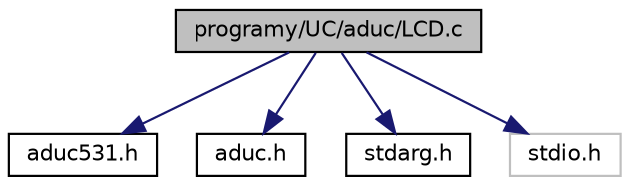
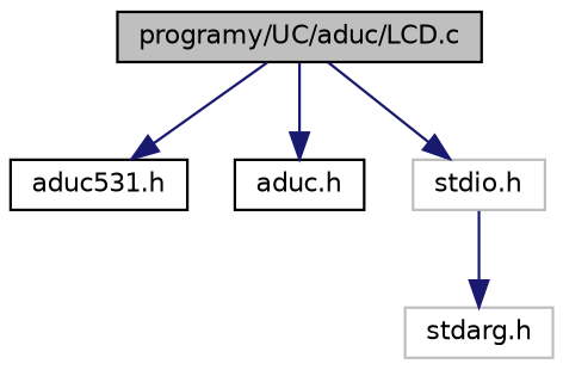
  digraph {
    node [color=black fillcolor=white fontname=Helvetica fontsize=10 shape=record style=filled]
    edge [color=midnightblue fontname=Helvetica fontsize=10 labelfontname=Helvetica labelfontsize=10 style=solid]
    n1 [fillcolor=grey75 fontcolor=black height=0.2 label="programy/UC/aduc/LCD.c" width=0.4]
    n2 [height=0.2 label="aduc531.h" width=0.4]
    n3 [height=0.2 label="aduc.h" width=0.4]
-   n4 [height=0.2 label="stdarg.h" width=0.4]
+   n4 [color=grey75 height=0.2 label="stdarg.h" width=0.4]
    n5 [color=grey75 height=0.2 label="stdio.h" width=0.4]
    n1 -> n2
    n1 -> n3
-   n1 -> n4
+   n5 -> n4
    n1 -> n5
  }
